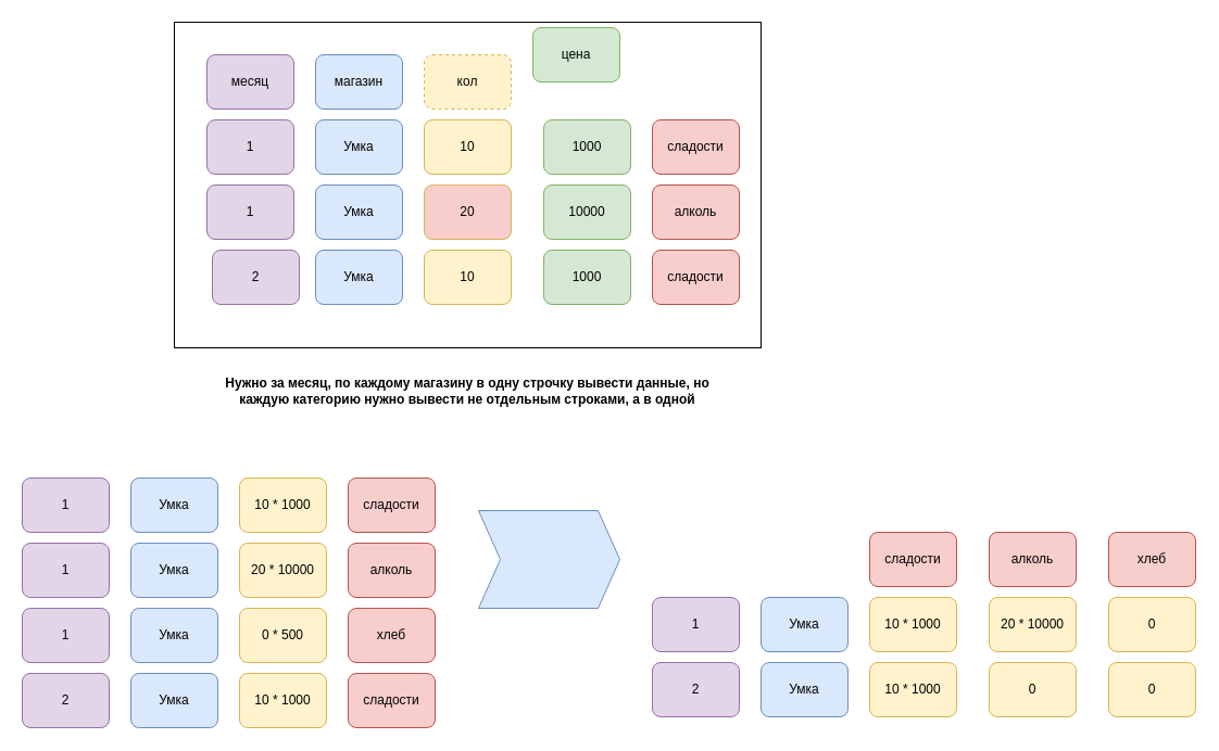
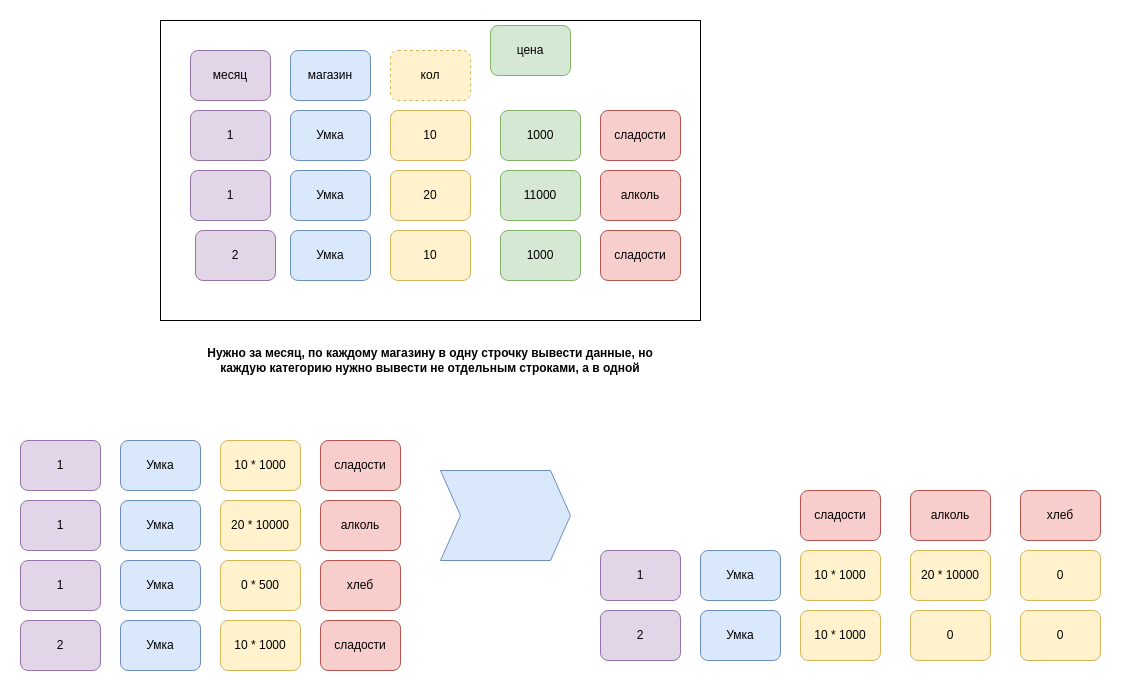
  <mxCell id="0" />
  <mxCell id="1" parent="0" />
  <mxCell id="2" value="" style="rounded=0;whiteSpace=wrap;html=1;" vertex="1" parent="1"><mxGeometry x="160" y="20" width="540" height="300" as="geometry" /></mxCell>
  <mxCell id="3" value="месяц" style="rounded=1;whiteSpace=wrap;html=1;fillColor=#e1d5e7;strokeColor=#9673a6;" vertex="1" parent="1"><mxGeometry x="190" y="50" width="80" height="50" as="geometry" /></mxCell>
  <mxCell id="4" value="магазин" style="rounded=1;whiteSpace=wrap;html=1;fillColor=#dae8fc;strokeColor=#6c8ebf;" vertex="1" parent="1"><mxGeometry x="290" y="50" width="80" height="50" as="geometry" /></mxCell>
  <mxCell id="5" value="кол" style="rounded=1;whiteSpace=wrap;html=1;fillColor=#fff2cc;strokeColor=#d6b656;dashed=1;" vertex="1" parent="1"><mxGeometry x="390" y="50" width="80" height="50" as="geometry" /></mxCell>
  <mxCell id="6" value="цена" style="rounded=1;whiteSpace=wrap;html=1;fillColor=#d5e8d4;strokeColor=#82b366;" vertex="1" parent="1"><mxGeometry x="490" y="25" width="80" height="50" as="geometry" /></mxCell>
  <mxCell id="7" value="1" style="rounded=1;whiteSpace=wrap;html=1;fillColor=#e1d5e7;strokeColor=#9673a6;" vertex="1" parent="1"><mxGeometry x="190" y="110" width="80" height="50" as="geometry" /></mxCell>
  <mxCell id="8" value="Умка" style="rounded=1;whiteSpace=wrap;html=1;fillColor=#dae8fc;strokeColor=#6c8ebf;" vertex="1" parent="1"><mxGeometry x="290" y="110" width="80" height="50" as="geometry" /></mxCell>
  <mxCell id="9" value="10" style="rounded=1;whiteSpace=wrap;html=1;fillColor=#fff2cc;strokeColor=#d6b656;" vertex="1" parent="1"><mxGeometry x="390" y="110" width="80" height="50" as="geometry" /></mxCell>
  <mxCell id="10" value="1000" style="rounded=1;whiteSpace=wrap;html=1;fillColor=#d5e8d4;strokeColor=#82b366;" vertex="1" parent="1"><mxGeometry x="500" y="110" width="80" height="50" as="geometry" /></mxCell>
  <mxCell id="11" value="сладости" style="rounded=1;whiteSpace=wrap;html=1;fillColor=#f8cecc;strokeColor=#b85450;" vertex="1" parent="1"><mxGeometry x="600" y="110" width="80" height="50" as="geometry" /></mxCell>
  <mxCell id="12" value="1" style="rounded=1;whiteSpace=wrap;html=1;fillColor=#e1d5e7;strokeColor=#9673a6;" vertex="1" parent="1"><mxGeometry x="190" y="170" width="80" height="50" as="geometry" /></mxCell>
  <mxCell id="13" value="Умка" style="rounded=1;whiteSpace=wrap;html=1;fillColor=#dae8fc;strokeColor=#6c8ebf;" vertex="1" parent="1"><mxGeometry x="290" y="170" width="80" height="50" as="geometry" /></mxCell>
- <mxCell id="14" value="20" style="rounded=1;whiteSpace=wrap;html=1;fillColor=#f8cecc;strokeColor=#d6b656;" vertex="1" parent="1"><mxGeometry x="390" y="170" width="80" height="50" as="geometry" /></mxCell>
- <mxCell id="15" value="10000" style="rounded=1;whiteSpace=wrap;html=1;fillColor=#d5e8d4;strokeColor=#82b366;" vertex="1" parent="1"><mxGeometry x="500" y="170" width="80" height="50" as="geometry" /></mxCell>
+ <mxCell id="14" value="20" style="rounded=1;whiteSpace=wrap;html=1;fillColor=#fff2cc;strokeColor=#d6b656;" vertex="1" parent="1"><mxGeometry x="390" y="170" width="80" height="50" as="geometry" /></mxCell>
+ <mxCell id="15" value="11000" style="rounded=1;whiteSpace=wrap;html=1;fillColor=#d5e8d4;strokeColor=#82b366;" vertex="1" parent="1"><mxGeometry x="500" y="170" width="80" height="50" as="geometry" /></mxCell>
  <mxCell id="16" value="алколь" style="rounded=1;whiteSpace=wrap;html=1;fillColor=#f8cecc;strokeColor=#b85450;" vertex="1" parent="1"><mxGeometry x="600" y="170" width="80" height="50" as="geometry" /></mxCell>
  <mxCell id="17" value="1" style="rounded=1;whiteSpace=wrap;html=1;fillColor=#e1d5e7;strokeColor=#9673a6;" vertex="1" parent="1"><mxGeometry x="600" y="550" width="80" height="50" as="geometry" /></mxCell>
  <mxCell id="18" value="Нужно за месяц, по каждому магазину в одну строчку вывести данные, но каждую категорию нужно вывести не отдельным строками, а в одной" style="text;html=1;align=center;verticalAlign=middle;whiteSpace=wrap;rounded=0;fontStyle=1" vertex="1" parent="1"><mxGeometry x="195" y="340" width="470" height="40" as="geometry" /></mxCell>
  <mxCell id="19" value="Умка" style="rounded=1;whiteSpace=wrap;html=1;fillColor=#dae8fc;strokeColor=#6c8ebf;" vertex="1" parent="1"><mxGeometry x="700" y="550" width="80" height="50" as="geometry" /></mxCell>
  <mxCell id="20" value="10 * 1000" style="rounded=1;whiteSpace=wrap;html=1;fillColor=#fff2cc;strokeColor=#d6b656;" vertex="1" parent="1"><mxGeometry x="800" y="550" width="80" height="50" as="geometry" /></mxCell>
  <mxCell id="21" value="сладости" style="rounded=1;whiteSpace=wrap;html=1;fillColor=#f8cecc;strokeColor=#b85450;" vertex="1" parent="1"><mxGeometry x="800" y="490" width="80" height="50" as="geometry" /></mxCell>
  <mxCell id="22" value="20 * 10000" style="rounded=1;whiteSpace=wrap;html=1;fillColor=#fff2cc;strokeColor=#d6b656;" vertex="1" parent="1"><mxGeometry x="910" y="550" width="80" height="50" as="geometry" /></mxCell>
  <mxCell id="23" value="алколь" style="rounded=1;whiteSpace=wrap;html=1;fillColor=#f8cecc;strokeColor=#b85450;" vertex="1" parent="1"><mxGeometry x="910" y="490" width="80" height="50" as="geometry" /></mxCell>
  <mxCell id="24" value="1" style="rounded=1;whiteSpace=wrap;html=1;fillColor=#e1d5e7;strokeColor=#9673a6;" vertex="1" parent="1"><mxGeometry x="20" y="440" width="80" height="50" as="geometry" /></mxCell>
  <mxCell id="25" value="Умка" style="rounded=1;whiteSpace=wrap;html=1;fillColor=#dae8fc;strokeColor=#6c8ebf;" vertex="1" parent="1"><mxGeometry x="120" y="440" width="80" height="50" as="geometry" /></mxCell>
  <mxCell id="26" value="10 * 1000" style="rounded=1;whiteSpace=wrap;html=1;fillColor=#fff2cc;strokeColor=#d6b656;" vertex="1" parent="1"><mxGeometry x="220" y="440" width="80" height="50" as="geometry" /></mxCell>
  <mxCell id="27" value="сладости" style="rounded=1;whiteSpace=wrap;html=1;fillColor=#f8cecc;strokeColor=#b85450;" vertex="1" parent="1"><mxGeometry x="320" y="440" width="80" height="50" as="geometry" /></mxCell>
  <mxCell id="28" value="20 * 10000" style="rounded=1;whiteSpace=wrap;html=1;fillColor=#fff2cc;strokeColor=#d6b656;" vertex="1" parent="1"><mxGeometry x="220" y="500" width="80" height="50" as="geometry" /></mxCell>
  <mxCell id="29" value="алколь" style="rounded=1;whiteSpace=wrap;html=1;fillColor=#f8cecc;strokeColor=#b85450;" vertex="1" parent="1"><mxGeometry x="320" y="500" width="80" height="50" as="geometry" /></mxCell>
  <mxCell id="30" value="1" style="rounded=1;whiteSpace=wrap;html=1;fillColor=#e1d5e7;strokeColor=#9673a6;" vertex="1" parent="1"><mxGeometry x="20" y="500" width="80" height="50" as="geometry" /></mxCell>
  <mxCell id="31" value="Умка" style="rounded=1;whiteSpace=wrap;html=1;fillColor=#dae8fc;strokeColor=#6c8ebf;" vertex="1" parent="1"><mxGeometry x="120" y="500" width="80" height="50" as="geometry" /></mxCell>
  <mxCell id="32" value="хлеб" style="rounded=1;whiteSpace=wrap;html=1;fillColor=#f8cecc;strokeColor=#b85450;" vertex="1" parent="1"><mxGeometry x="1020" y="490" width="80" height="50" as="geometry" /></mxCell>
  <mxCell id="33" value="0" style="rounded=1;whiteSpace=wrap;html=1;fillColor=#fff2cc;strokeColor=#d6b656;" vertex="1" parent="1"><mxGeometry x="1020" y="550" width="80" height="50" as="geometry" /></mxCell>
  <mxCell id="34" value="0 * 500" style="rounded=1;whiteSpace=wrap;html=1;fillColor=#fff2cc;strokeColor=#d6b656;" vertex="1" parent="1"><mxGeometry x="220" y="560" width="80" height="50" as="geometry" /></mxCell>
  <mxCell id="35" value="хлеб" style="rounded=1;whiteSpace=wrap;html=1;fillColor=#f8cecc;strokeColor=#b85450;" vertex="1" parent="1"><mxGeometry x="320" y="560" width="80" height="50" as="geometry" /></mxCell>
  <mxCell id="36" value="1" style="rounded=1;whiteSpace=wrap;html=1;fillColor=#e1d5e7;strokeColor=#9673a6;" vertex="1" parent="1"><mxGeometry x="20" y="560" width="80" height="50" as="geometry" /></mxCell>
  <mxCell id="37" value="Умка" style="rounded=1;whiteSpace=wrap;html=1;fillColor=#dae8fc;strokeColor=#6c8ebf;" vertex="1" parent="1"><mxGeometry x="120" y="560" width="80" height="50" as="geometry" /></mxCell>
  <mxCell id="38" value="" style="shape=step;perimeter=stepPerimeter;whiteSpace=wrap;html=1;fixedSize=1;fillColor=#dae8fc;strokeColor=#6c8ebf;" vertex="1" parent="1"><mxGeometry x="440" y="470" width="130" height="90" as="geometry" /></mxCell>
  <mxCell id="39" value="Умка" style="rounded=1;whiteSpace=wrap;html=1;fillColor=#dae8fc;strokeColor=#6c8ebf;" vertex="1" parent="1"><mxGeometry x="290" y="230" width="80" height="50" as="geometry" /></mxCell>
  <mxCell id="40" value="2" style="rounded=1;whiteSpace=wrap;html=1;fillColor=#e1d5e7;strokeColor=#9673a6;" vertex="1" parent="1"><mxGeometry x="195" y="230" width="80" height="50" as="geometry" /></mxCell>
  <mxCell id="41" value="10" style="rounded=1;whiteSpace=wrap;html=1;fillColor=#fff2cc;strokeColor=#d6b656;" vertex="1" parent="1"><mxGeometry x="390" y="230" width="80" height="50" as="geometry" /></mxCell>
  <mxCell id="42" value="сладости" style="rounded=1;whiteSpace=wrap;html=1;fillColor=#f8cecc;strokeColor=#b85450;" vertex="1" parent="1"><mxGeometry x="600" y="230" width="80" height="50" as="geometry" /></mxCell>
  <mxCell id="43" value="1000" style="rounded=1;whiteSpace=wrap;html=1;fillColor=#d5e8d4;strokeColor=#82b366;" vertex="1" parent="1"><mxGeometry x="500" y="230" width="80" height="50" as="geometry" /></mxCell>
  <mxCell id="44" value="2" style="rounded=1;whiteSpace=wrap;html=1;fillColor=#e1d5e7;strokeColor=#9673a6;" vertex="1" parent="1"><mxGeometry x="20" y="620" width="80" height="50" as="geometry" /></mxCell>
  <mxCell id="45" value="Умка" style="rounded=1;whiteSpace=wrap;html=1;fillColor=#dae8fc;strokeColor=#6c8ebf;" vertex="1" parent="1"><mxGeometry x="120" y="620" width="80" height="50" as="geometry" /></mxCell>
  <mxCell id="46" value="10 * 1000" style="rounded=1;whiteSpace=wrap;html=1;fillColor=#fff2cc;strokeColor=#d6b656;" vertex="1" parent="1"><mxGeometry x="220" y="620" width="80" height="50" as="geometry" /></mxCell>
  <mxCell id="47" value="сладости" style="rounded=1;whiteSpace=wrap;html=1;fillColor=#f8cecc;strokeColor=#b85450;" vertex="1" parent="1"><mxGeometry x="320" y="620" width="80" height="50" as="geometry" /></mxCell>
  <mxCell id="48" value="2" style="rounded=1;whiteSpace=wrap;html=1;fillColor=#e1d5e7;strokeColor=#9673a6;" vertex="1" parent="1"><mxGeometry x="600" y="610" width="80" height="50" as="geometry" /></mxCell>
  <mxCell id="49" value="Умка" style="rounded=1;whiteSpace=wrap;html=1;fillColor=#dae8fc;strokeColor=#6c8ebf;" vertex="1" parent="1"><mxGeometry x="700" y="610" width="80" height="50" as="geometry" /></mxCell>
  <mxCell id="50" value="10 * 1000" style="rounded=1;whiteSpace=wrap;html=1;fillColor=#fff2cc;strokeColor=#d6b656;" vertex="1" parent="1"><mxGeometry x="800" y="610" width="80" height="50" as="geometry" /></mxCell>
  <mxCell id="51" value="0" style="rounded=1;whiteSpace=wrap;html=1;fillColor=#fff2cc;strokeColor=#d6b656;" vertex="1" parent="1"><mxGeometry x="910" y="610" width="80" height="50" as="geometry" /></mxCell>
  <mxCell id="52" value="0" style="rounded=1;whiteSpace=wrap;html=1;fillColor=#fff2cc;strokeColor=#d6b656;" vertex="1" parent="1"><mxGeometry x="1020" y="610" width="80" height="50" as="geometry" /></mxCell>
